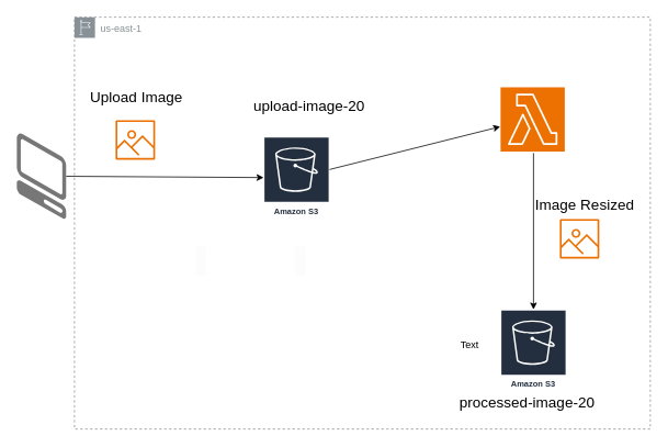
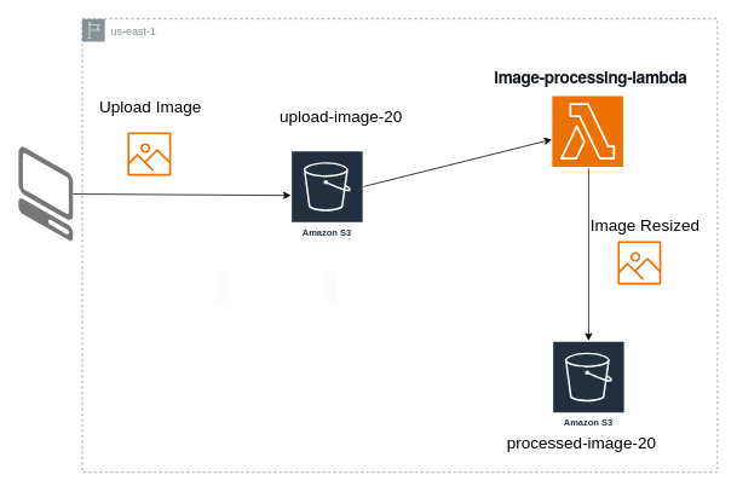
  <mxCell id="0" />
  <mxCell id="1" parent="0" />
  <mxCell id="2" value="" style="verticalLabelPosition=bottom;html=1;verticalAlign=top;strokeWidth=1;align=center;outlineConnect=0;dashed=0;outlineConnect=0;shape=mxgraph.aws3d.client;aspect=fixed;strokeColor=none;fillColor=#777777;" vertex="1" parent="1"><mxGeometry x="20" y="161" width="60" height="104" as="geometry" /></mxCell>
  <mxCell id="3" value="Amazon S3" style="sketch=0;outlineConnect=0;fontColor=#232F3E;gradientColor=none;strokeColor=#ffffff;fillColor=#232F3E;dashed=0;verticalLabelPosition=middle;verticalAlign=bottom;align=center;html=1;whiteSpace=wrap;fontSize=10;fontStyle=1;spacing=3;shape=mxgraph.aws4.productIcon;prIcon=mxgraph.aws4.s3;" vertex="1" parent="1"><mxGeometry x="320" y="165" width="80" height="100" as="geometry" /></mxCell>
  <mxCell id="4" value="Amazon S3" style="sketch=0;outlineConnect=0;fontColor=#232F3E;gradientColor=none;strokeColor=#ffffff;fillColor=#232F3E;dashed=0;verticalLabelPosition=middle;verticalAlign=bottom;align=center;html=1;whiteSpace=wrap;fontSize=10;fontStyle=1;spacing=3;shape=mxgraph.aws4.productIcon;prIcon=mxgraph.aws4.s3;" vertex="1" parent="1"><mxGeometry x="608" y="375" width="80" height="100" as="geometry" /></mxCell>
  <mxCell id="5" value="" style="sketch=0;points=[[0,0,0],[0.25,0,0],[0.5,0,0],[0.75,0,0],[1,0,0],[0,1,0],[0.25,1,0],[0.5,1,0],[0.75,1,0],[1,1,0],[0,0.25,0],[0,0.5,0],[0,0.75,0],[1,0.25,0],[1,0.5,0],[1,0.75,0]];outlineConnect=0;fontColor=#232F3E;fillColor=#ED7100;strokeColor=#ffffff;dashed=0;verticalLabelPosition=bottom;verticalAlign=top;align=center;html=1;fontSize=12;fontStyle=0;aspect=fixed;shape=mxgraph.aws4.resourceIcon;resIcon=mxgraph.aws4.lambda;" vertex="1" parent="1"><mxGeometry x="608" y="105" width="78" height="78" as="geometry" /></mxCell>
  <mxCell id="6" value="" style="endArrow=classic;html=1;rounded=0;" edge="1" parent="1" source="2" target="3"><mxGeometry width="50" height="50" relative="1" as="geometry"><mxPoint x="340" y="245" as="sourcePoint" /><mxPoint x="390" y="195" as="targetPoint" /><Array as="points" /></mxGeometry></mxCell>
  <mxCell id="7" value="" style="endArrow=classic;html=1;rounded=0;entryX=-0.005;entryY=0.615;entryDx=0;entryDy=0;entryPerimeter=0;" edge="1" parent="1" source="3" target="5"><mxGeometry width="50" height="50" relative="1" as="geometry"><mxPoint x="340" y="245" as="sourcePoint" /><mxPoint x="390" y="195" as="targetPoint" /></mxGeometry></mxCell>
  <mxCell id="8" value="" style="endArrow=classic;html=1;rounded=0;" edge="1" parent="1" target="4"><mxGeometry width="50" height="50" relative="1" as="geometry"><mxPoint x="648" y="185" as="sourcePoint" /><mxPoint x="390" y="195" as="targetPoint" /><Array as="points" /></mxGeometry></mxCell>
  <mxCell id="9" value="" style="sketch=0;outlineConnect=0;fontColor=#232F3E;gradientColor=none;fillColor=#ED7100;strokeColor=none;dashed=0;verticalLabelPosition=bottom;verticalAlign=top;align=center;html=1;fontSize=12;fontStyle=0;aspect=fixed;pointerEvents=1;shape=mxgraph.aws4.container_registry_image;" vertex="1" parent="1"><mxGeometry x="140" y="145" width="48" height="48" as="geometry" /></mxCell>
  <mxCell id="10" value="" style="sketch=0;outlineConnect=0;fontColor=#232F3E;gradientColor=none;fillColor=#ED7100;strokeColor=none;dashed=0;verticalLabelPosition=bottom;verticalAlign=top;align=center;html=1;fontSize=12;fontStyle=0;aspect=fixed;pointerEvents=1;shape=mxgraph.aws4.container_registry_image;" vertex="1" parent="1"><mxGeometry x="680" y="265" width="48" height="48" as="geometry" /></mxCell>
  <mxCell id="11" value="&lt;font style=&quot;font-size: 18px;&quot;&gt;Upload Image&lt;/font&gt;" style="text;html=1;align=center;verticalAlign=middle;resizable=0;points=[];autosize=1;strokeColor=none;fillColor=none;" vertex="1" parent="1"><mxGeometry x="95" y="98" width="140" height="40" as="geometry" /></mxCell>
  <mxCell id="12" value="&lt;font style=&quot;font-size: 18px;&quot;&gt;Image Resized&lt;/font&gt;" style="text;html=1;align=center;verticalAlign=middle;resizable=0;points=[];autosize=1;strokeColor=none;fillColor=none;" vertex="1" parent="1"><mxGeometry x="640" y="228" width="140" height="40" as="geometry" /></mxCell>
- <mxCell id="13" value="Text" style="text;html=1;align=center;verticalAlign=middle;resizable=0;points=[];autosize=1;strokeColor=none;fillColor=none;" vertex="1" parent="1"><mxGeometry x="545" y="403" width="50" height="30" as="geometry" /></mxCell>
  <mxCell id="14" value="&lt;span style=&quot;color: rgb(15, 20, 26); font-family: &amp;quot;Amazon Ember&amp;quot;, &amp;quot;Helvetica Neue&amp;quot;, Roboto, Arial, sans-serif; text-align: start; text-wrap-mode: wrap; background-color: rgb(252, 252, 253); inset-block-start: -9999px !important; inset-inline-start: -9999px !important; position: absolute !important;&quot; class=&quot;awsui_virtual-space_2qdw9_8dz0f_334&quot;&gt;&lt;font size=&quot;3&quot;&gt;&amp;nbsp;&lt;/font&gt;&lt;/span&gt;&lt;div&gt;&lt;br&gt;&lt;/div&gt;&lt;span style=&quot;padding-inline-end: 12px; color: rgb(15, 20, 26); font-family: &amp;quot;Amazon Ember&amp;quot;, &amp;quot;Helvetica Neue&amp;quot;, Roboto, Arial, sans-serif; font-size: 24px; text-align: start; text-wrap-mode: wrap; background-color: rgb(252, 252, 253);&quot; class=&quot;awsui_info_2qdw9_8dz0f_340&quot;&gt;&lt;/span&gt;" style="text;html=1;align=center;verticalAlign=middle;resizable=0;points=[];autosize=1;strokeColor=none;fillColor=none;" vertex="1" parent="1"><mxGeometry x="344" y="280" width="40" height="60" as="geometry" /></mxCell>
+ <mxCell id="15" value="&lt;br&gt;&lt;div&gt;&lt;span style=&quot;color: rgb(15, 20, 26); font-family: &amp;quot;Amazon Ember&amp;quot;, &amp;quot;Helvetica Neue&amp;quot;, Roboto, Arial, sans-serif; font-weight: 700; letter-spacing: -0.48px; text-align: start; background-color: rgb(252, 252, 253);&quot;&gt;&lt;font style=&quot;font-size: 18px;&quot;&gt;image-processing-lambda&lt;/font&gt;&lt;/span&gt;&lt;/div&gt;" style="text;html=1;align=center;verticalAlign=middle;resizable=0;points=[];autosize=1;strokeColor=none;fillColor=none;" vertex="1" parent="1"><mxGeometry x="530" y="53" width="240" height="50" as="geometry" /></mxCell>
  <mxCell id="16" value="&lt;span style=&quot;color: rgb(15, 20, 26); font-family: &amp;quot;Amazon Ember&amp;quot;, &amp;quot;Helvetica Neue&amp;quot;, Roboto, Arial, sans-serif; text-align: start; text-wrap-mode: wrap; background-color: rgb(252, 252, 253); inset-block-start: -9999px !important; inset-inline-start: -9999px !important; position: absolute !important;&quot; class=&quot;awsui_virtual-space_2qdw9_8dz0f_334&quot;&gt;&lt;font size=&quot;3&quot;&gt;&amp;nbsp;&lt;/font&gt;&lt;/span&gt;&lt;div&gt;&lt;br&gt;&lt;/div&gt;&lt;span style=&quot;padding-inline-end: 12px; color: rgb(15, 20, 26); font-family: &amp;quot;Amazon Ember&amp;quot;, &amp;quot;Helvetica Neue&amp;quot;, Roboto, Arial, sans-serif; font-size: 24px; text-align: start; text-wrap-mode: wrap; background-color: rgb(252, 252, 253);&quot; class=&quot;awsui_info_2qdw9_8dz0f_340&quot;&gt;&lt;/span&gt;" style="text;html=1;align=center;verticalAlign=middle;resizable=0;points=[];autosize=1;strokeColor=none;fillColor=none;" vertex="1" parent="1"><mxGeometry x="224" y="280" width="40" height="60" as="geometry" /></mxCell>
  <mxCell id="17" value="&lt;font style=&quot;font-size: 18px;&quot;&gt;upload-image-20&lt;/font&gt;" style="text;html=1;align=center;verticalAlign=middle;resizable=0;points=[];autosize=1;strokeColor=none;fillColor=none;" vertex="1" parent="1"><mxGeometry x="295" y="108" width="160" height="40" as="geometry" /></mxCell>
  <mxCell id="18" value="&lt;font style=&quot;font-size: 18px;&quot;&gt;processed-image-20&lt;/font&gt;" style="text;html=1;align=center;verticalAlign=middle;resizable=0;points=[];autosize=1;strokeColor=none;fillColor=none;" vertex="1" parent="1"><mxGeometry x="545" y="468" width="190" height="40" as="geometry" /></mxCell>
  <mxCell id="19" value="us-east-1" style="sketch=0;outlineConnect=0;gradientColor=none;html=1;whiteSpace=wrap;fontSize=12;fontStyle=0;shape=mxgraph.aws4.group;grIcon=mxgraph.aws4.group_region;strokeColor=#879196;fillColor=none;verticalAlign=top;align=left;spacingLeft=30;fontColor=#879196;dashed=1;" vertex="1" parent="1"><mxGeometry x="90" y="20" width="700" height="500" as="geometry" /></mxCell>
